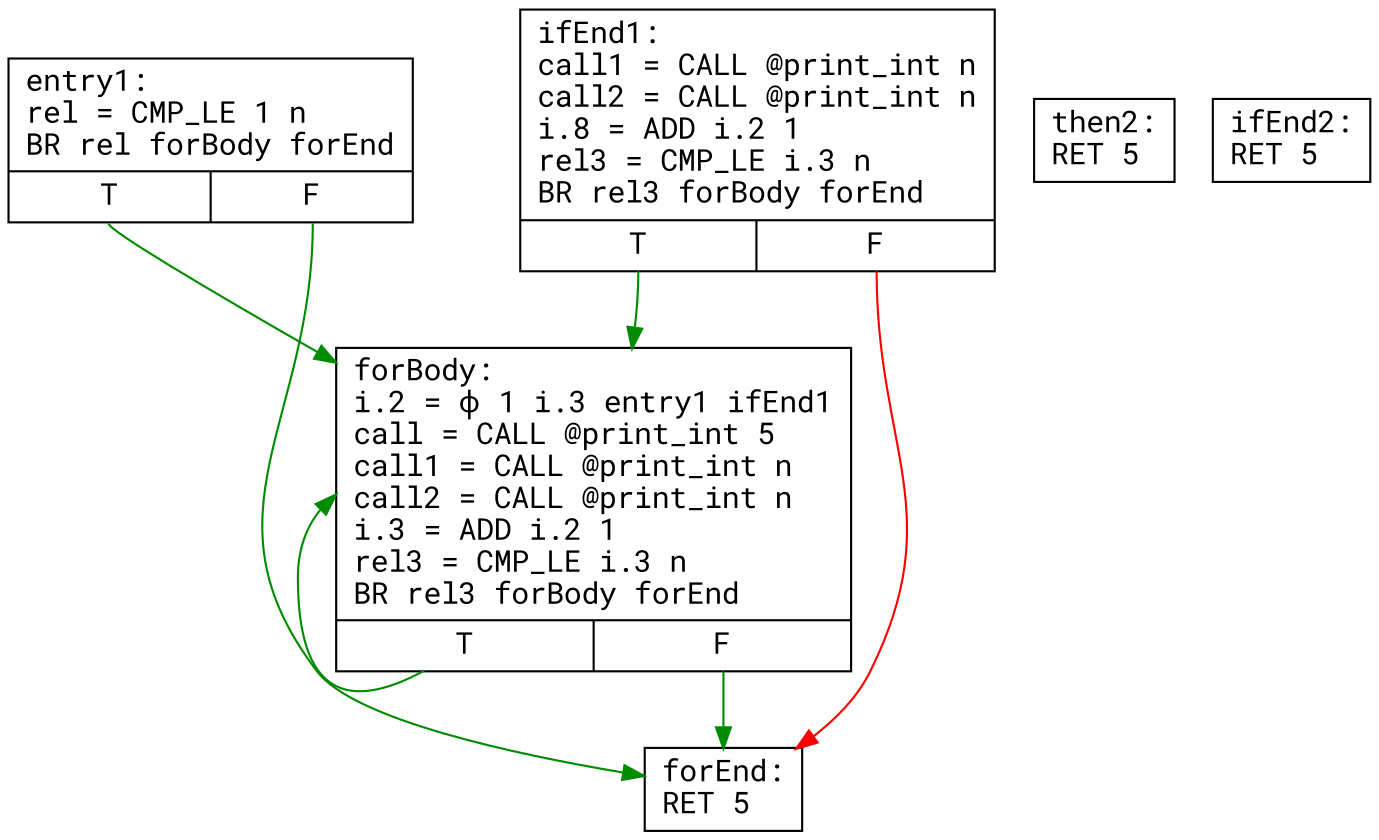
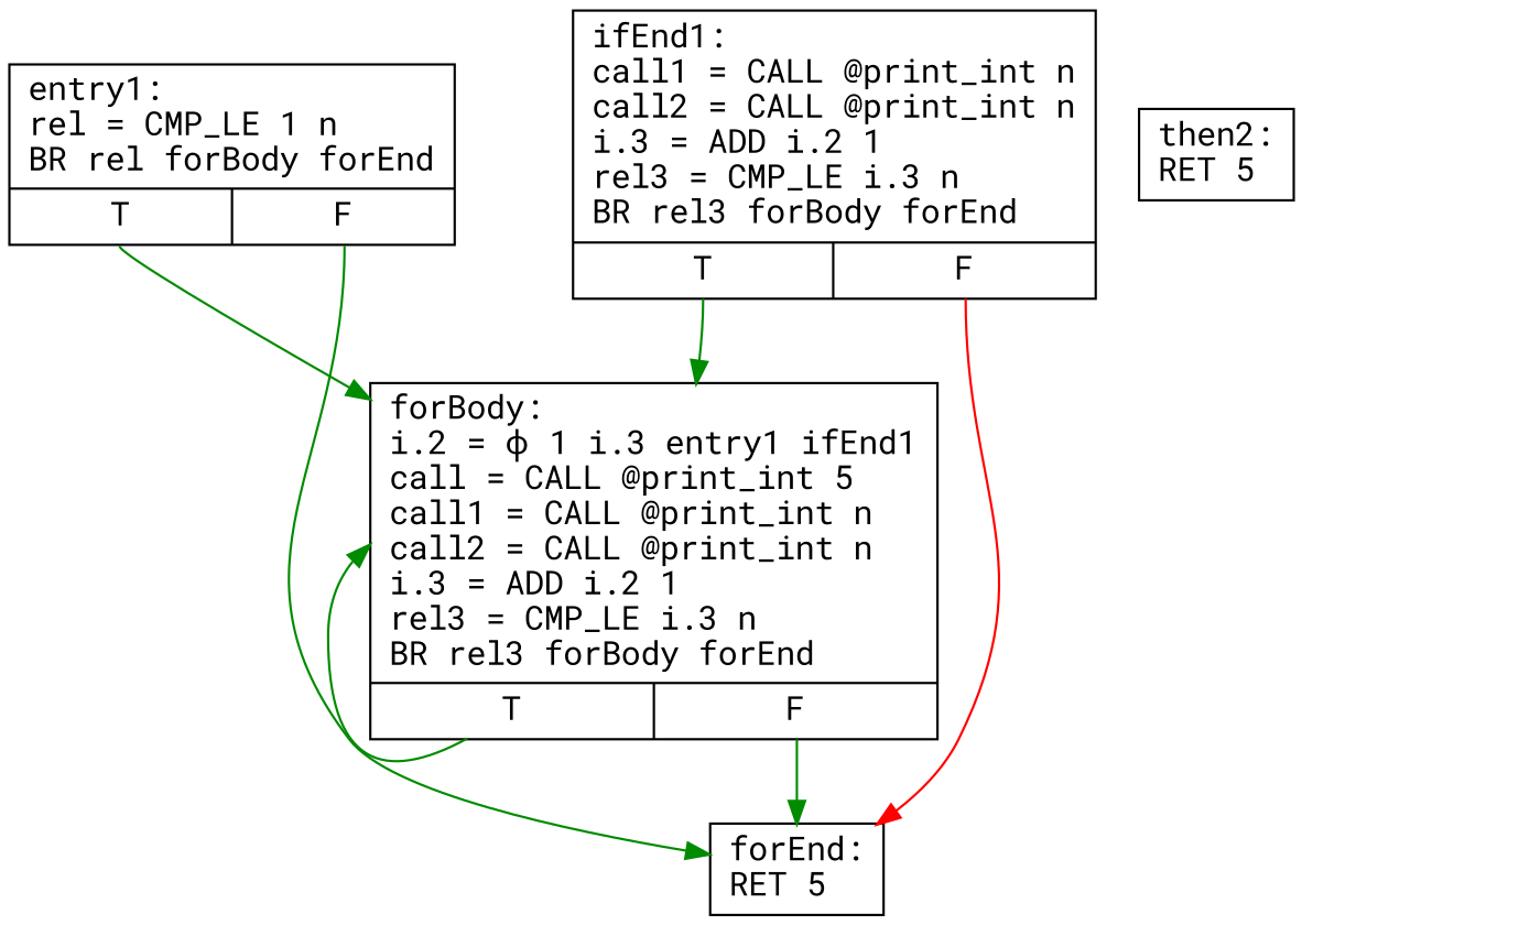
  digraph {
    fontname="Roboto Mono"
    node [fontname="Roboto Mono" shape=record]
    edge [color=green4 fontname="Roboto Mono" tailport=t]
    n1 [label="{entry1:\lrel = CMP_LE 1 n\lBR rel forBody forEnd\l|{<t> T|<f> F}}"]
    n2 [label="{forBody:\li.2 = ϕ 1 i.3 entry1 ifEnd1\lcall = CALL @print_int 5\lcall1 = CALL @print_int n\lcall2 = CALL @print_int n\li.3 = ADD i.2 1\lrel3 = CMP_LE i.3 n\lBR rel3 forBody forEnd\l|{<t> T|<f> F}}"]
    n3 [label="{forEnd:\lRET 5\l}"]
-   n4 [label="{ifEnd1:\lcall1 = CALL @print_int n\lcall2 = CALL @print_int n\li.8 = ADD i.2 1\lrel3 = CMP_LE i.3 n\lBR rel3 forBody forEnd\l|{<t> T|<f> F}}"]
+   n4 [label="{ifEnd1:\lcall1 = CALL @print_int n\lcall2 = CALL @print_int n\li.3 = ADD i.2 1\lrel3 = CMP_LE i.3 n\lBR rel3 forBody forEnd\l|{<t> T|<f> F}}"]
    n5 [label="{then2:\lRET 5\l}"]
-   n6 [label="{ifEnd2:\lRET 5\l}"]
    n1 -> n2
    n1 -> n3 [tailport=f]
    n2 -> n2
    n2 -> n3 [tailport=f]
    n4 -> n2
    n4 -> n3 [color=red tailport=f]
  }
